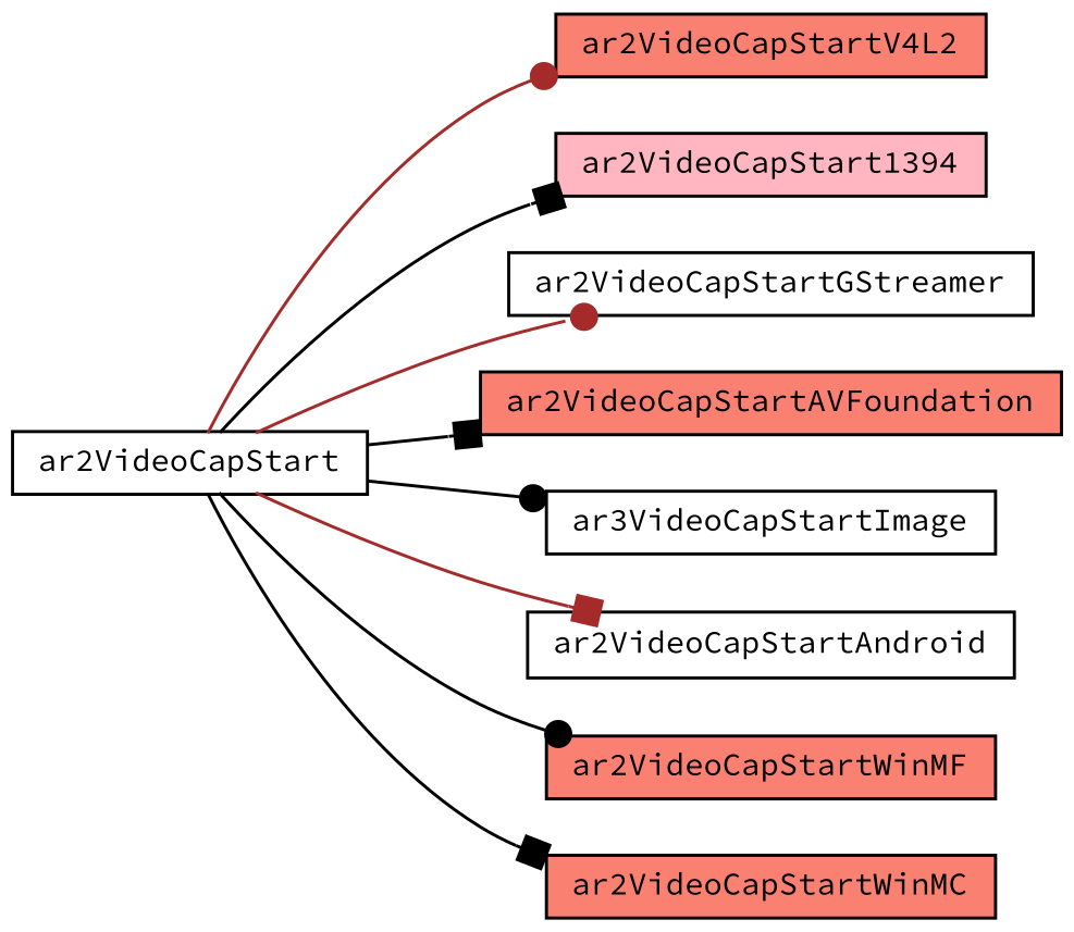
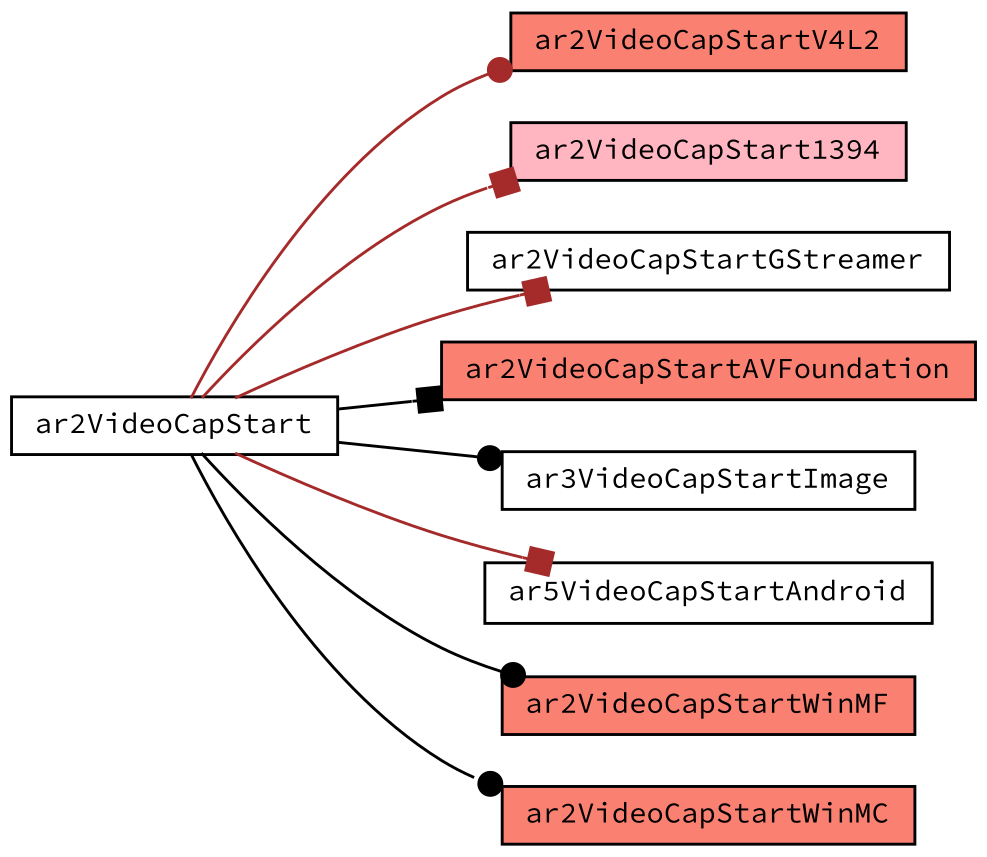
  digraph {
    fontname="Source Code Pro"
    rankdir=LR
    node [color=black fillcolor=white fontname="Source Code Pro" fontsize=10 shape=record style=filled]
    edge [arrowhead=box color=black fontname="Source Code Pro" fontsize=10 labelfontname=Helvetica labelfontsize=10 style=solid]
    n1 [fontcolor=black height=0.2 label=ar2VideoCapStart width=0.4]
    n2 [fillcolor=salmon height=0.2 label=ar2VideoCapStartV4L2 width=0.4]
    n3 [fillcolor=lightpink height=0.2 label=ar2VideoCapStart1394 width=0.4]
    n4 [height=0.2 label=ar2VideoCapStartGStreamer width=0.4]
    n5 [fillcolor=salmon height=0.2 label=ar2VideoCapStartAVFoundation width=0.4]
    n6 [height=0.2 label=ar3VideoCapStartImage width=0.4]
-   n7 [height=0.2 label=ar2VideoCapStartAndroid width=0.4]
+   n7 [height=0.2 label=ar5VideoCapStartAndroid width=0.4]
    n8 [fillcolor=salmon height=0.2 label=ar2VideoCapStartWinMF width=0.4]
    n9 [fillcolor=salmon height=0.2 label=ar2VideoCapStartWinMC width=0.4]
    n1 -> n2 [arrowhead=dot color=brown]
-   n1 -> n3
-   n1 -> n4 [arrowhead=dot color=brown]
+   n1 -> n3 [color=brown]
+   n1 -> n4 [color=brown]
    n1 -> n5
    n1 -> n6 [arrowhead=dot]
    n1 -> n7 [color=brown]
    n1 -> n8 [arrowhead=dot]
-   n1 -> n9
+   n1 -> n9 [arrowhead=dot]
  }
